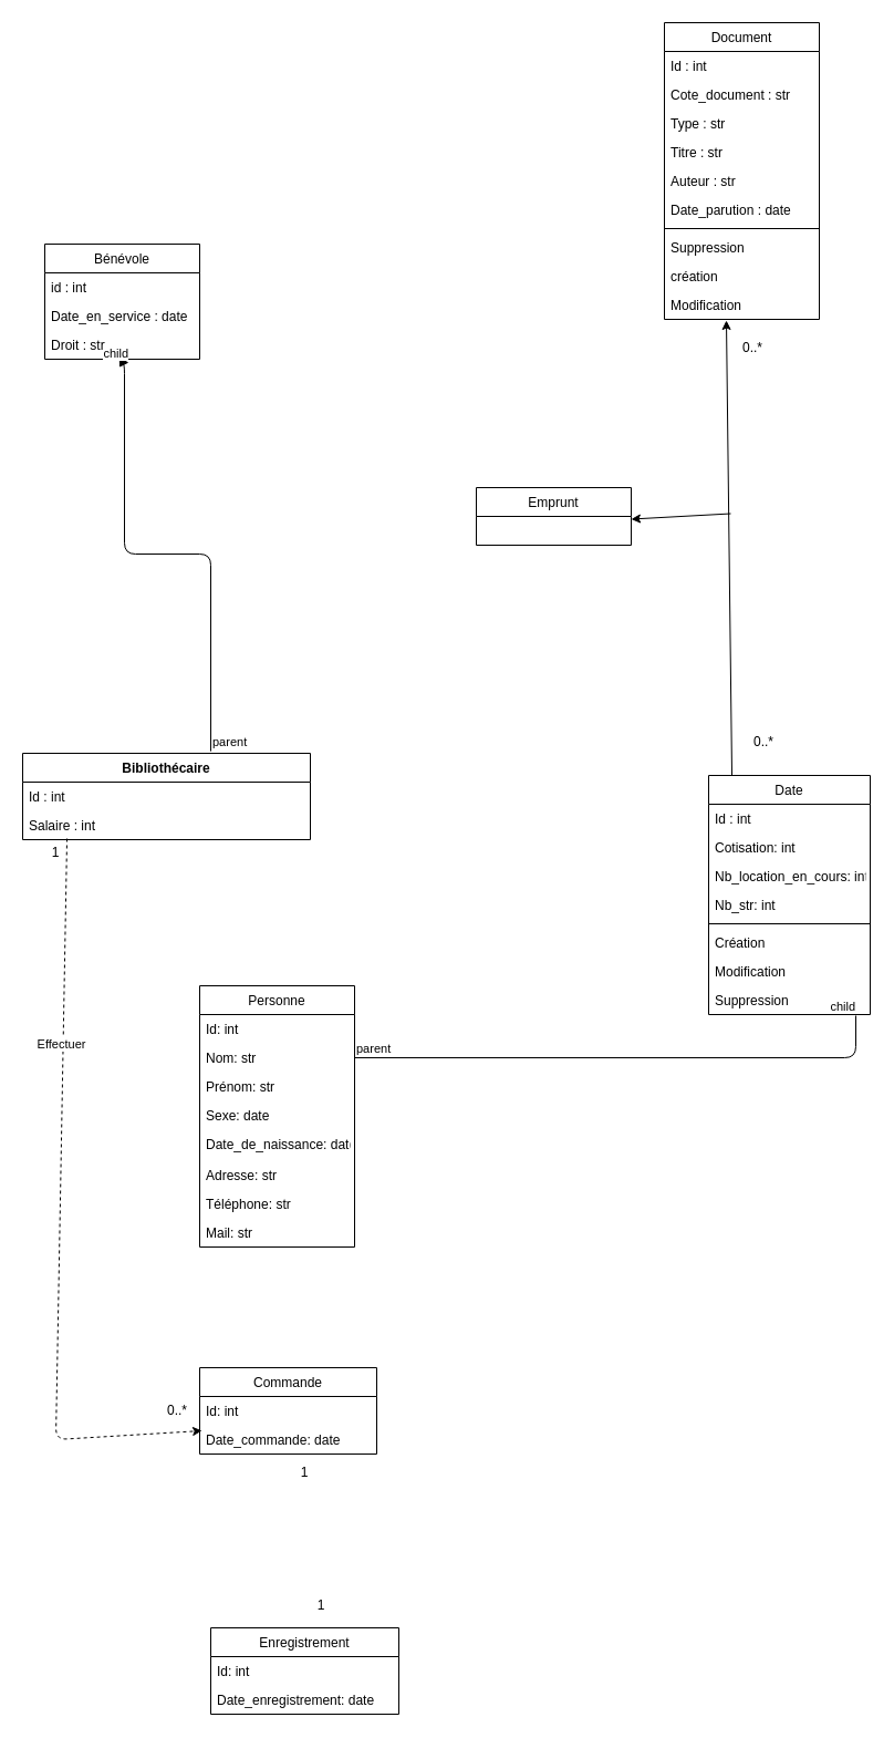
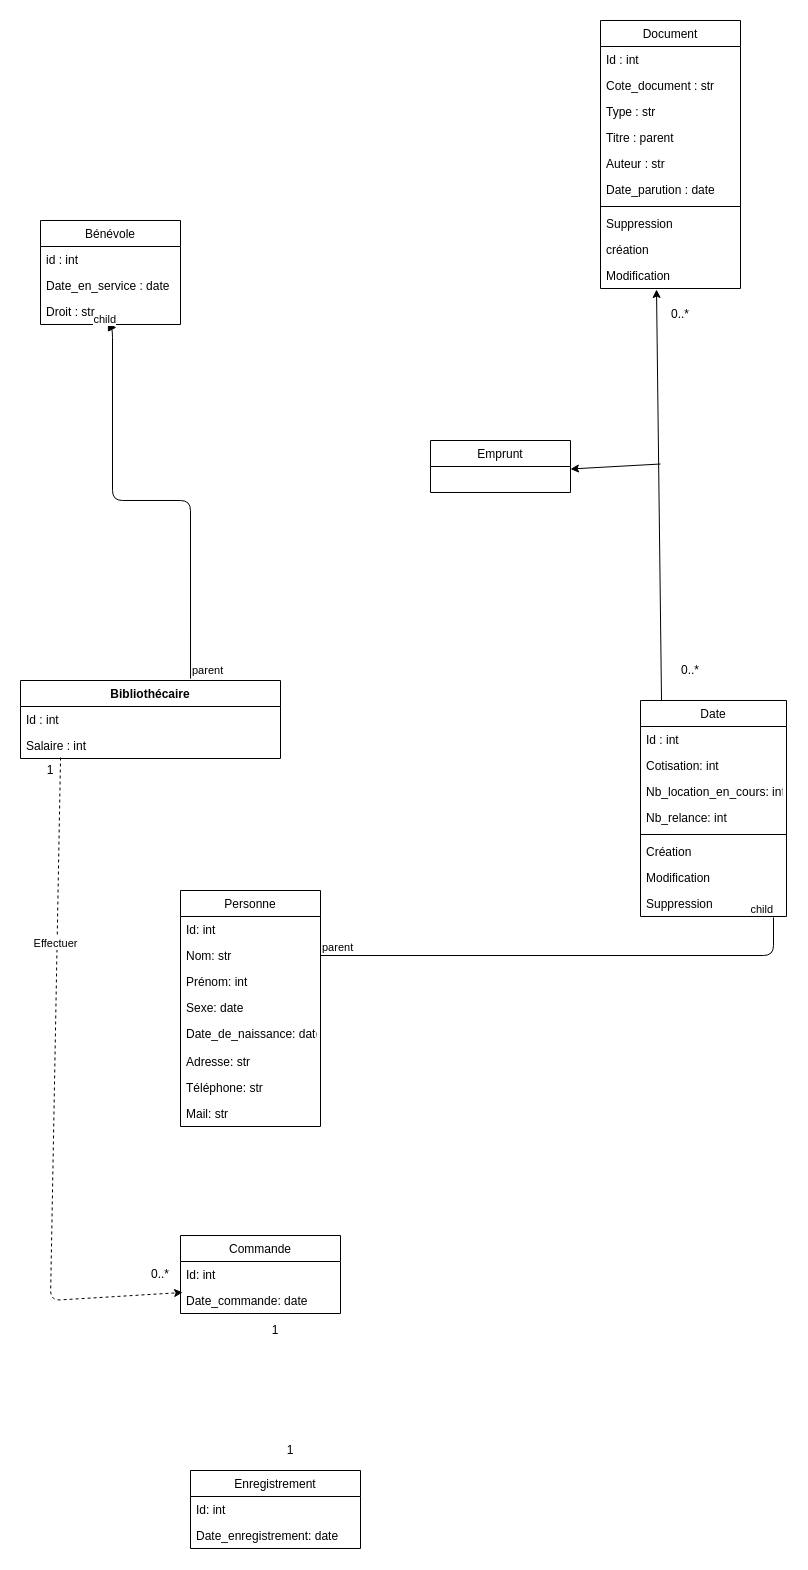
  <mxCell id="0" />
  <mxCell id="1" parent="0" />
  <mxCell id="2" value="Personne" style="swimlane;fontStyle=0;childLayout=stackLayout;horizontal=1;startSize=26;fillColor=none;horizontalStack=0;resizeParent=1;resizeParentMax=0;resizeLast=0;collapsible=1;marginBottom=0;" parent="1" vertex="1"><mxGeometry x="180" y="890" width="140" height="236" as="geometry" /></mxCell>
  <mxCell id="3" value="Id: int" style="text;strokeColor=none;fillColor=none;align=left;verticalAlign=top;spacingLeft=4;spacingRight=4;overflow=hidden;rotatable=0;points=[[0,0.5],[1,0.5]];portConstraint=eastwest;" parent="2" vertex="1"><mxGeometry y="26" width="140" height="26" as="geometry" /></mxCell>
  <mxCell id="4" value="Nom: str" style="text;strokeColor=none;fillColor=none;align=left;verticalAlign=top;spacingLeft=4;spacingRight=4;overflow=hidden;rotatable=0;points=[[0,0.5],[1,0.5]];portConstraint=eastwest;" parent="2" vertex="1"><mxGeometry y="52" width="140" height="26" as="geometry" /></mxCell>
- <mxCell id="5" value="Prénom: str" style="text;strokeColor=none;fillColor=none;align=left;verticalAlign=top;spacingLeft=4;spacingRight=4;overflow=hidden;rotatable=0;points=[[0,0.5],[1,0.5]];portConstraint=eastwest;" parent="2" vertex="1"><mxGeometry y="78" width="140" height="26" as="geometry" /></mxCell>
+ <mxCell id="5" value="Prénom: int" style="text;strokeColor=none;fillColor=none;align=left;verticalAlign=top;spacingLeft=4;spacingRight=4;overflow=hidden;rotatable=0;points=[[0,0.5],[1,0.5]];portConstraint=eastwest;" parent="2" vertex="1"><mxGeometry y="78" width="140" height="26" as="geometry" /></mxCell>
  <mxCell id="6" value="Sexe: date" style="text;strokeColor=none;fillColor=none;align=left;verticalAlign=top;spacingLeft=4;spacingRight=4;overflow=hidden;rotatable=0;points=[[0,0.5],[1,0.5]];portConstraint=eastwest;" parent="2" vertex="1"><mxGeometry y="104" width="140" height="26" as="geometry" /></mxCell>
  <mxCell id="7" value="Date_de_naissance: date" style="text;strokeColor=none;fillColor=none;align=left;verticalAlign=top;spacingLeft=4;spacingRight=4;overflow=hidden;rotatable=0;points=[[0,0.5],[1,0.5]];portConstraint=eastwest;" parent="2" vertex="1"><mxGeometry y="130" width="140" height="28" as="geometry" /></mxCell>
  <mxCell id="8" value="Adresse: str" style="text;strokeColor=none;fillColor=none;align=left;verticalAlign=top;spacingLeft=4;spacingRight=4;overflow=hidden;rotatable=0;points=[[0,0.5],[1,0.5]];portConstraint=eastwest;" parent="2" vertex="1"><mxGeometry y="158" width="140" height="26" as="geometry" /></mxCell>
  <mxCell id="9" value="Téléphone: str" style="text;strokeColor=none;fillColor=none;align=left;verticalAlign=top;spacingLeft=4;spacingRight=4;overflow=hidden;rotatable=0;points=[[0,0.5],[1,0.5]];portConstraint=eastwest;" parent="2" vertex="1"><mxGeometry y="184" width="140" height="26" as="geometry" /></mxCell>
  <mxCell id="10" value="Mail: str" style="text;strokeColor=none;fillColor=none;align=left;verticalAlign=top;spacingLeft=4;spacingRight=4;overflow=hidden;rotatable=0;points=[[0,0.5],[1,0.5]];portConstraint=eastwest;" parent="2" vertex="1"><mxGeometry y="210" width="140" height="26" as="geometry" /></mxCell>
  <mxCell id="11" value="Bénévole" style="swimlane;fontStyle=0;childLayout=stackLayout;horizontal=1;startSize=26;fillColor=none;horizontalStack=0;resizeParent=1;resizeParentMax=0;resizeLast=0;collapsible=1;marginBottom=0;" parent="1" vertex="1"><mxGeometry x="40" y="220" width="140" height="104" as="geometry" /></mxCell>
  <mxCell id="12" value="id : int" style="text;strokeColor=none;fillColor=none;align=left;verticalAlign=top;spacingLeft=4;spacingRight=4;overflow=hidden;rotatable=0;points=[[0,0.5],[1,0.5]];portConstraint=eastwest;" parent="11" vertex="1"><mxGeometry y="26" width="140" height="26" as="geometry" /></mxCell>
  <mxCell id="13" value="Date_en_service : date" style="text;strokeColor=none;fillColor=none;align=left;verticalAlign=top;spacingLeft=4;spacingRight=4;overflow=hidden;rotatable=0;points=[[0,0.5],[1,0.5]];portConstraint=eastwest;" parent="11" vertex="1"><mxGeometry y="52" width="140" height="26" as="geometry" /></mxCell>
  <mxCell id="14" value="Droit : str" style="text;strokeColor=none;fillColor=none;align=left;verticalAlign=top;spacingLeft=4;spacingRight=4;overflow=hidden;rotatable=0;points=[[0,0.5],[1,0.5]];portConstraint=eastwest;" parent="11" vertex="1"><mxGeometry y="78" width="140" height="26" as="geometry" /></mxCell>
  <mxCell id="15" value="Date" style="swimlane;fontStyle=0;childLayout=stackLayout;horizontal=1;startSize=26;fillColor=none;horizontalStack=0;resizeParent=1;resizeParentMax=0;resizeLast=0;collapsible=1;marginBottom=0;" parent="1" vertex="1"><mxGeometry x="640" y="700" width="146" height="216" as="geometry" /></mxCell>
  <mxCell id="16" value="Id : int" style="text;strokeColor=none;fillColor=none;align=left;verticalAlign=top;spacingLeft=4;spacingRight=4;overflow=hidden;rotatable=0;points=[[0,0.5],[1,0.5]];portConstraint=eastwest;" parent="15" vertex="1"><mxGeometry y="26" width="146" height="26" as="geometry" /></mxCell>
  <mxCell id="17" value="Cotisation: int" style="text;strokeColor=none;fillColor=none;align=left;verticalAlign=top;spacingLeft=4;spacingRight=4;overflow=hidden;rotatable=0;points=[[0,0.5],[1,0.5]];portConstraint=eastwest;" parent="15" vertex="1"><mxGeometry y="52" width="146" height="26" as="geometry" /></mxCell>
  <mxCell id="18" value="Nb_location_en_cours: int" style="text;strokeColor=none;fillColor=none;align=left;verticalAlign=top;spacingLeft=4;spacingRight=4;overflow=hidden;rotatable=0;points=[[0,0.5],[1,0.5]];portConstraint=eastwest;" parent="15" vertex="1"><mxGeometry y="78" width="146" height="26" as="geometry" /></mxCell>
- <mxCell id="19" value="Nb_str: int" style="text;strokeColor=none;fillColor=none;align=left;verticalAlign=top;spacingLeft=4;spacingRight=4;overflow=hidden;rotatable=0;points=[[0,0.5],[1,0.5]];portConstraint=eastwest;" parent="15" vertex="1"><mxGeometry y="104" width="146" height="26" as="geometry" /></mxCell>
+ <mxCell id="19" value="Nb_relance: int" style="text;strokeColor=none;fillColor=none;align=left;verticalAlign=top;spacingLeft=4;spacingRight=4;overflow=hidden;rotatable=0;points=[[0,0.5],[1,0.5]];portConstraint=eastwest;" parent="15" vertex="1"><mxGeometry y="104" width="146" height="26" as="geometry" /></mxCell>
  <mxCell id="20" value="" style="line;strokeWidth=1;fillColor=none;align=left;verticalAlign=middle;spacingTop=-1;spacingLeft=3;spacingRight=3;rotatable=0;labelPosition=right;points=[];portConstraint=eastwest;" parent="15" vertex="1"><mxGeometry y="130" width="146" height="8" as="geometry" /></mxCell>
  <mxCell id="21" value="Création" style="text;strokeColor=none;fillColor=none;align=left;verticalAlign=top;spacingLeft=4;spacingRight=4;overflow=hidden;rotatable=0;points=[[0,0.5],[1,0.5]];portConstraint=eastwest;" parent="15" vertex="1"><mxGeometry y="138" width="146" height="26" as="geometry" /></mxCell>
  <mxCell id="22" value="Modification" style="text;strokeColor=none;fillColor=none;align=left;verticalAlign=top;spacingLeft=4;spacingRight=4;overflow=hidden;rotatable=0;points=[[0,0.5],[1,0.5]];portConstraint=eastwest;" parent="15" vertex="1"><mxGeometry y="164" width="146" height="26" as="geometry" /></mxCell>
  <mxCell id="23" value="Suppression" style="text;strokeColor=none;fillColor=none;align=left;verticalAlign=top;spacingLeft=4;spacingRight=4;overflow=hidden;rotatable=0;points=[[0,0.5],[1,0.5]];portConstraint=eastwest;" parent="15" vertex="1"><mxGeometry y="190" width="146" height="26" as="geometry" /></mxCell>
  <mxCell id="24" value="Bibliothécaire" style="swimlane;fontStyle=1;align=center;verticalAlign=top;childLayout=stackLayout;horizontal=1;startSize=26;horizontalStack=0;resizeParent=1;resizeParentMax=0;resizeLast=0;collapsible=1;marginBottom=0;" parent="1" vertex="1"><mxGeometry x="20" y="680" width="260" height="78" as="geometry"><mxRectangle x="10" y="390" width="110" height="26" as="alternateBounds" /></mxGeometry></mxCell>
  <mxCell id="25" value="Id : int" style="text;strokeColor=none;fillColor=none;align=left;verticalAlign=top;spacingLeft=4;spacingRight=4;overflow=hidden;rotatable=0;points=[[0,0.5],[1,0.5]];portConstraint=eastwest;" parent="24" vertex="1"><mxGeometry y="26" width="260" height="26" as="geometry" /></mxCell>
  <mxCell id="26" value="Salaire : int" style="text;strokeColor=none;fillColor=none;align=left;verticalAlign=top;spacingLeft=4;spacingRight=4;overflow=hidden;rotatable=0;points=[[0,0.5],[1,0.5]];portConstraint=eastwest;" parent="24" vertex="1"><mxGeometry y="52" width="260" height="26" as="geometry" /></mxCell>
  <mxCell id="27" value="Commande" style="swimlane;fontStyle=0;childLayout=stackLayout;horizontal=1;startSize=26;fillColor=none;horizontalStack=0;resizeParent=1;resizeParentMax=0;resizeLast=0;collapsible=1;marginBottom=0;" parent="1" vertex="1"><mxGeometry x="180" y="1235" width="160" height="78" as="geometry" /></mxCell>
  <mxCell id="28" value="Id: int" style="text;strokeColor=none;fillColor=none;align=left;verticalAlign=top;spacingLeft=4;spacingRight=4;overflow=hidden;rotatable=0;points=[[0,0.5],[1,0.5]];portConstraint=eastwest;" parent="27" vertex="1"><mxGeometry y="26" width="160" height="26" as="geometry" /></mxCell>
  <mxCell id="29" value="Date_commande: date" style="text;strokeColor=none;fillColor=none;align=left;verticalAlign=top;spacingLeft=4;spacingRight=4;overflow=hidden;rotatable=0;points=[[0,0.5],[1,0.5]];portConstraint=eastwest;" parent="27" vertex="1"><mxGeometry y="52" width="160" height="26" as="geometry" /></mxCell>
  <mxCell id="30" value="Enregistrement" style="swimlane;fontStyle=0;childLayout=stackLayout;horizontal=1;startSize=26;fillColor=none;horizontalStack=0;resizeParent=1;resizeParentMax=0;resizeLast=0;collapsible=1;marginBottom=0;" parent="1" vertex="1"><mxGeometry x="190" y="1470" width="170" height="78" as="geometry" /></mxCell>
  <mxCell id="31" value="Id: int" style="text;strokeColor=none;fillColor=none;align=left;verticalAlign=top;spacingLeft=4;spacingRight=4;overflow=hidden;rotatable=0;points=[[0,0.5],[1,0.5]];portConstraint=eastwest;" parent="30" vertex="1"><mxGeometry y="26" width="170" height="26" as="geometry" /></mxCell>
  <mxCell id="32" value="Date_enregistrement: date" style="text;strokeColor=none;fillColor=none;align=left;verticalAlign=top;spacingLeft=4;spacingRight=4;overflow=hidden;rotatable=0;points=[[0,0.5],[1,0.5]];portConstraint=eastwest;" parent="30" vertex="1"><mxGeometry y="52" width="170" height="26" as="geometry" /></mxCell>
  <mxCell id="33" value="Document" style="swimlane;fontStyle=0;childLayout=stackLayout;horizontal=1;startSize=26;fillColor=none;horizontalStack=0;resizeParent=1;resizeParentMax=0;resizeLast=0;collapsible=1;marginBottom=0;" parent="1" vertex="1"><mxGeometry x="600" y="20" width="140" height="268" as="geometry" /></mxCell>
  <mxCell id="34" value="Id : int" style="text;strokeColor=none;fillColor=none;align=left;verticalAlign=top;spacingLeft=4;spacingRight=4;overflow=hidden;rotatable=0;points=[[0,0.5],[1,0.5]];portConstraint=eastwest;" parent="33" vertex="1"><mxGeometry y="26" width="140" height="26" as="geometry" /></mxCell>
  <mxCell id="35" value="Cote_document : str" style="text;strokeColor=none;fillColor=none;align=left;verticalAlign=top;spacingLeft=4;spacingRight=4;overflow=hidden;rotatable=0;points=[[0,0.5],[1,0.5]];portConstraint=eastwest;" parent="33" vertex="1"><mxGeometry y="52" width="140" height="26" as="geometry" /></mxCell>
  <mxCell id="36" value="Type : str" style="text;strokeColor=none;fillColor=none;align=left;verticalAlign=top;spacingLeft=4;spacingRight=4;overflow=hidden;rotatable=0;points=[[0,0.5],[1,0.5]];portConstraint=eastwest;" parent="33" vertex="1"><mxGeometry y="78" width="140" height="26" as="geometry" /></mxCell>
- <mxCell id="37" value="Titre : str" style="text;strokeColor=none;fillColor=none;align=left;verticalAlign=top;spacingLeft=4;spacingRight=4;overflow=hidden;rotatable=0;points=[[0,0.5],[1,0.5]];portConstraint=eastwest;" parent="33" vertex="1"><mxGeometry y="104" width="140" height="26" as="geometry" /></mxCell>
+ <mxCell id="37" value="Titre : parent" style="text;strokeColor=none;fillColor=none;align=left;verticalAlign=top;spacingLeft=4;spacingRight=4;overflow=hidden;rotatable=0;points=[[0,0.5],[1,0.5]];portConstraint=eastwest;" parent="33" vertex="1"><mxGeometry y="104" width="140" height="26" as="geometry" /></mxCell>
  <mxCell id="38" value="Auteur : str" style="text;strokeColor=none;fillColor=none;align=left;verticalAlign=top;spacingLeft=4;spacingRight=4;overflow=hidden;rotatable=0;points=[[0,0.5],[1,0.5]];portConstraint=eastwest;" parent="33" vertex="1"><mxGeometry y="130" width="140" height="26" as="geometry" /></mxCell>
  <mxCell id="39" value="Date_parution : date" style="text;strokeColor=none;fillColor=none;align=left;verticalAlign=top;spacingLeft=4;spacingRight=4;overflow=hidden;rotatable=0;points=[[0,0.5],[1,0.5]];portConstraint=eastwest;" parent="33" vertex="1"><mxGeometry y="156" width="140" height="26" as="geometry" /></mxCell>
  <mxCell id="40" value="" style="line;strokeWidth=1;fillColor=none;align=left;verticalAlign=middle;spacingTop=-1;spacingLeft=3;spacingRight=3;rotatable=0;labelPosition=right;points=[];portConstraint=eastwest;" parent="33" vertex="1"><mxGeometry y="182" width="140" height="8" as="geometry" /></mxCell>
  <mxCell id="41" value="Suppression" style="text;strokeColor=none;fillColor=none;align=left;verticalAlign=top;spacingLeft=4;spacingRight=4;overflow=hidden;rotatable=0;points=[[0,0.5],[1,0.5]];portConstraint=eastwest;" parent="33" vertex="1"><mxGeometry y="190" width="140" height="26" as="geometry" /></mxCell>
  <mxCell id="42" value="création" style="text;strokeColor=none;fillColor=none;align=left;verticalAlign=top;spacingLeft=4;spacingRight=4;overflow=hidden;rotatable=0;points=[[0,0.5],[1,0.5]];portConstraint=eastwest;" parent="33" vertex="1"><mxGeometry y="216" width="140" height="26" as="geometry" /></mxCell>
  <mxCell id="43" value="Modification" style="text;strokeColor=none;fillColor=none;align=left;verticalAlign=top;spacingLeft=4;spacingRight=4;overflow=hidden;rotatable=0;points=[[0,0.5],[1,0.5]];portConstraint=eastwest;" parent="33" vertex="1"><mxGeometry y="242" width="140" height="26" as="geometry" /></mxCell>
  <mxCell id="44" value="" style="endArrow=classic;html=1;exitX=0.144;exitY=0;exitDx=0;exitDy=0;entryX=0.4;entryY=1.038;entryDx=0;entryDy=0;exitPerimeter=0;entryPerimeter=0;" parent="1" source="15" target="43" edge="1"><mxGeometry width="50" height="50" relative="1" as="geometry"><mxPoint x="390" y="1170" as="sourcePoint" /><mxPoint x="663.98" y="508" as="targetPoint" /></mxGeometry></mxCell>
  <mxCell id="45" value="" style="endArrow=classic;html=1;strokeColor=#000000;entryX=0.013;entryY=0.192;entryDx=0;entryDy=0;entryPerimeter=0;exitX=0.154;exitY=0.962;exitDx=0;exitDy=0;exitPerimeter=0;dashed=1;" parent="1" source="26" target="29" edge="1"><mxGeometry width="50" height="50" relative="1" as="geometry"><mxPoint x="241" y="1220" as="sourcePoint" /><mxPoint x="440" y="1220" as="targetPoint" /><Array as="points"><mxPoint x="50" y="1300" /></Array></mxGeometry></mxCell>
  <mxCell id="46" value="Effectuer" style="edgeLabel;html=1;align=center;verticalAlign=middle;resizable=0;points=[];" parent="45" vertex="1" connectable="0"><mxGeometry x="-0.45" y="-2" relative="1" as="geometry"><mxPoint as="offset" /></mxGeometry></mxCell>
  <mxCell id="47" value="0..*" style="text;html=1;strokeColor=none;fillColor=none;align=center;verticalAlign=middle;whiteSpace=wrap;rounded=0;" parent="1" vertex="1"><mxGeometry x="140" y="1264" width="40" height="20" as="geometry" /></mxCell>
  <mxCell id="48" value="1" style="text;html=1;strokeColor=none;fillColor=none;align=center;verticalAlign=middle;whiteSpace=wrap;rounded=0;" parent="1" vertex="1"><mxGeometry x="30" y="760" width="40" height="20" as="geometry" /></mxCell>
  <mxCell id="49" value="1" style="text;html=1;strokeColor=none;fillColor=none;align=center;verticalAlign=middle;whiteSpace=wrap;rounded=0;" parent="1" vertex="1"><mxGeometry x="255" y="1320" width="40" height="20" as="geometry" /></mxCell>
  <mxCell id="50" value="1" style="text;html=1;strokeColor=none;fillColor=none;align=center;verticalAlign=middle;whiteSpace=wrap;rounded=0;" parent="1" vertex="1"><mxGeometry x="270" y="1440" width="40" height="20" as="geometry" /></mxCell>
  <mxCell id="51" value="" style="endArrow=block;html=1;edgeStyle=orthogonalEdgeStyle;strokeColor=#000000;exitX=0.654;exitY=-0.024;exitDx=0;exitDy=0;exitPerimeter=0;entryX=0.543;entryY=1.115;entryDx=0;entryDy=0;entryPerimeter=0;" parent="1" source="24" target="14" edge="1"><mxGeometry relative="1" as="geometry"><mxPoint x="70" y="580" as="sourcePoint" /><mxPoint x="230" y="580" as="targetPoint" /><Array as="points"><mxPoint x="190" y="500" /><mxPoint x="112" y="500" /><mxPoint x="112" y="327" /></Array></mxGeometry></mxCell>
  <mxCell id="52" value="parent" style="edgeLabel;resizable=0;html=1;align=left;verticalAlign=bottom;" parent="51" connectable="0" vertex="1"><mxGeometry x="-1" relative="1" as="geometry" /></mxCell>
  <mxCell id="53" value="child" style="edgeLabel;resizable=0;html=1;align=right;verticalAlign=bottom;" parent="51" connectable="0" vertex="1"><mxGeometry x="1" relative="1" as="geometry" /></mxCell>
  <mxCell id="54" value="" style="endArrow=none;html=1;edgeStyle=orthogonalEdgeStyle;strokeColor=#000000;exitX=1;exitY=0.5;exitDx=0;exitDy=0;entryX=0.911;entryY=1.038;entryDx=0;entryDy=0;entryPerimeter=0;" parent="1" source="4" target="23" edge="1"><mxGeometry relative="1" as="geometry"><mxPoint x="430" y="880" as="sourcePoint" /><mxPoint x="680" y="955" as="targetPoint" /><Array as="points"><mxPoint x="773" y="955" /></Array></mxGeometry></mxCell>
  <mxCell id="55" value="parent" style="edgeLabel;resizable=0;html=1;align=left;verticalAlign=bottom;" parent="54" connectable="0" vertex="1"><mxGeometry x="-1" relative="1" as="geometry" /></mxCell>
  <mxCell id="56" value="child" style="edgeLabel;resizable=0;html=1;align=right;verticalAlign=bottom;" parent="54" connectable="0" vertex="1"><mxGeometry x="1" relative="1" as="geometry" /></mxCell>
  <mxCell id="57" value="Emprunt" style="swimlane;fontStyle=0;childLayout=stackLayout;horizontal=1;startSize=26;fillColor=none;horizontalStack=0;resizeParent=1;resizeParentMax=0;resizeLast=0;collapsible=1;marginBottom=0;" parent="1" vertex="1"><mxGeometry x="430" y="440" width="140" height="52" as="geometry" /></mxCell>
  <mxCell id="58" value="" style="endArrow=classic;html=1;strokeColor=#000000;entryX=1;entryY=0.5;entryDx=0;entryDy=0;" parent="57" edge="1"><mxGeometry width="50" height="50" relative="1" as="geometry"><mxPoint x="230" y="23.5" as="sourcePoint" /><mxPoint x="140" y="28.5" as="targetPoint" /></mxGeometry></mxCell>
  <mxCell id="59" value="0..*" style="text;html=1;strokeColor=none;fillColor=none;align=center;verticalAlign=middle;whiteSpace=wrap;rounded=0;" parent="1" vertex="1"><mxGeometry x="670" y="660" width="40" height="20" as="geometry" /></mxCell>
  <mxCell id="60" value="0..*" style="text;html=1;strokeColor=none;fillColor=none;align=center;verticalAlign=middle;whiteSpace=wrap;rounded=0;" parent="1" vertex="1"><mxGeometry x="660" y="304" width="40" height="20" as="geometry" /></mxCell>
